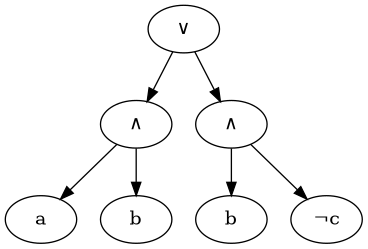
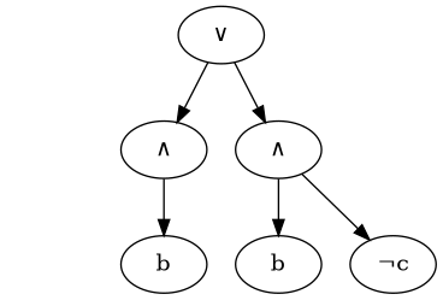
  digraph {
    bgcolor="#ffffff"
    node [color="#000000" fillcolor="#ffffff" fontcolor="#000000" shape=ellipse style=filled]
    edge [color="#000000" fontcolor="#000000" style=solid]
    n1 [label="∨"]
    n2 [label="∧"]
    n3 [label="∧"]
-   n4 [label=a]
    n5 [label=b]
    n6 [label=b]
    n7 [label="¬c"]
    n1 -> n2
    n1 -> n3
-   n2 -> n4
    n2 -> n5
    n3 -> n6
    n3 -> n7
  }
